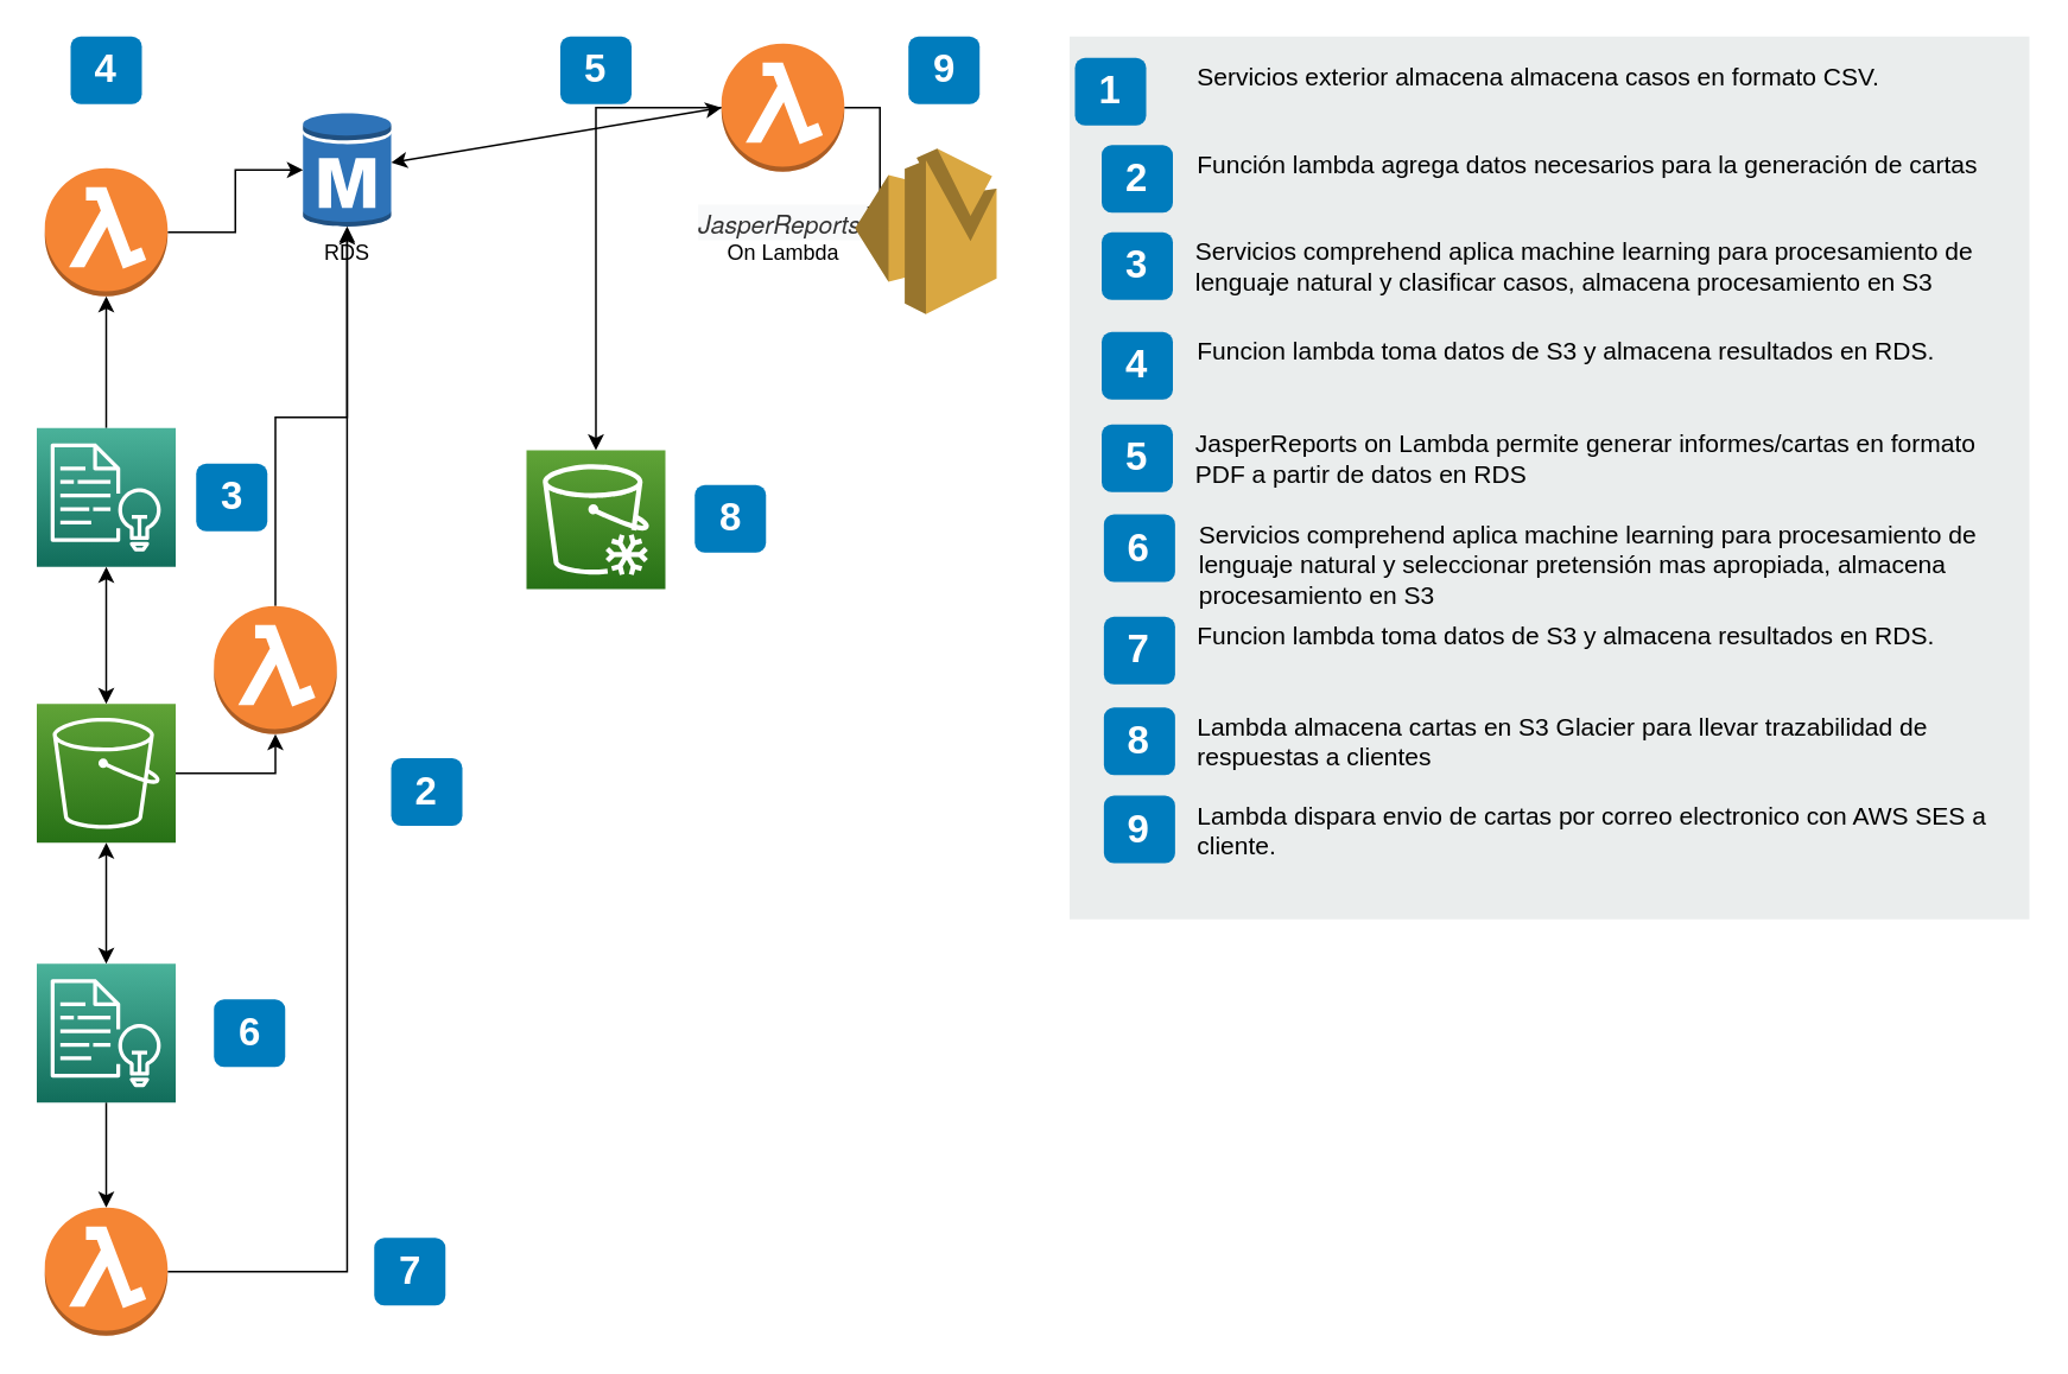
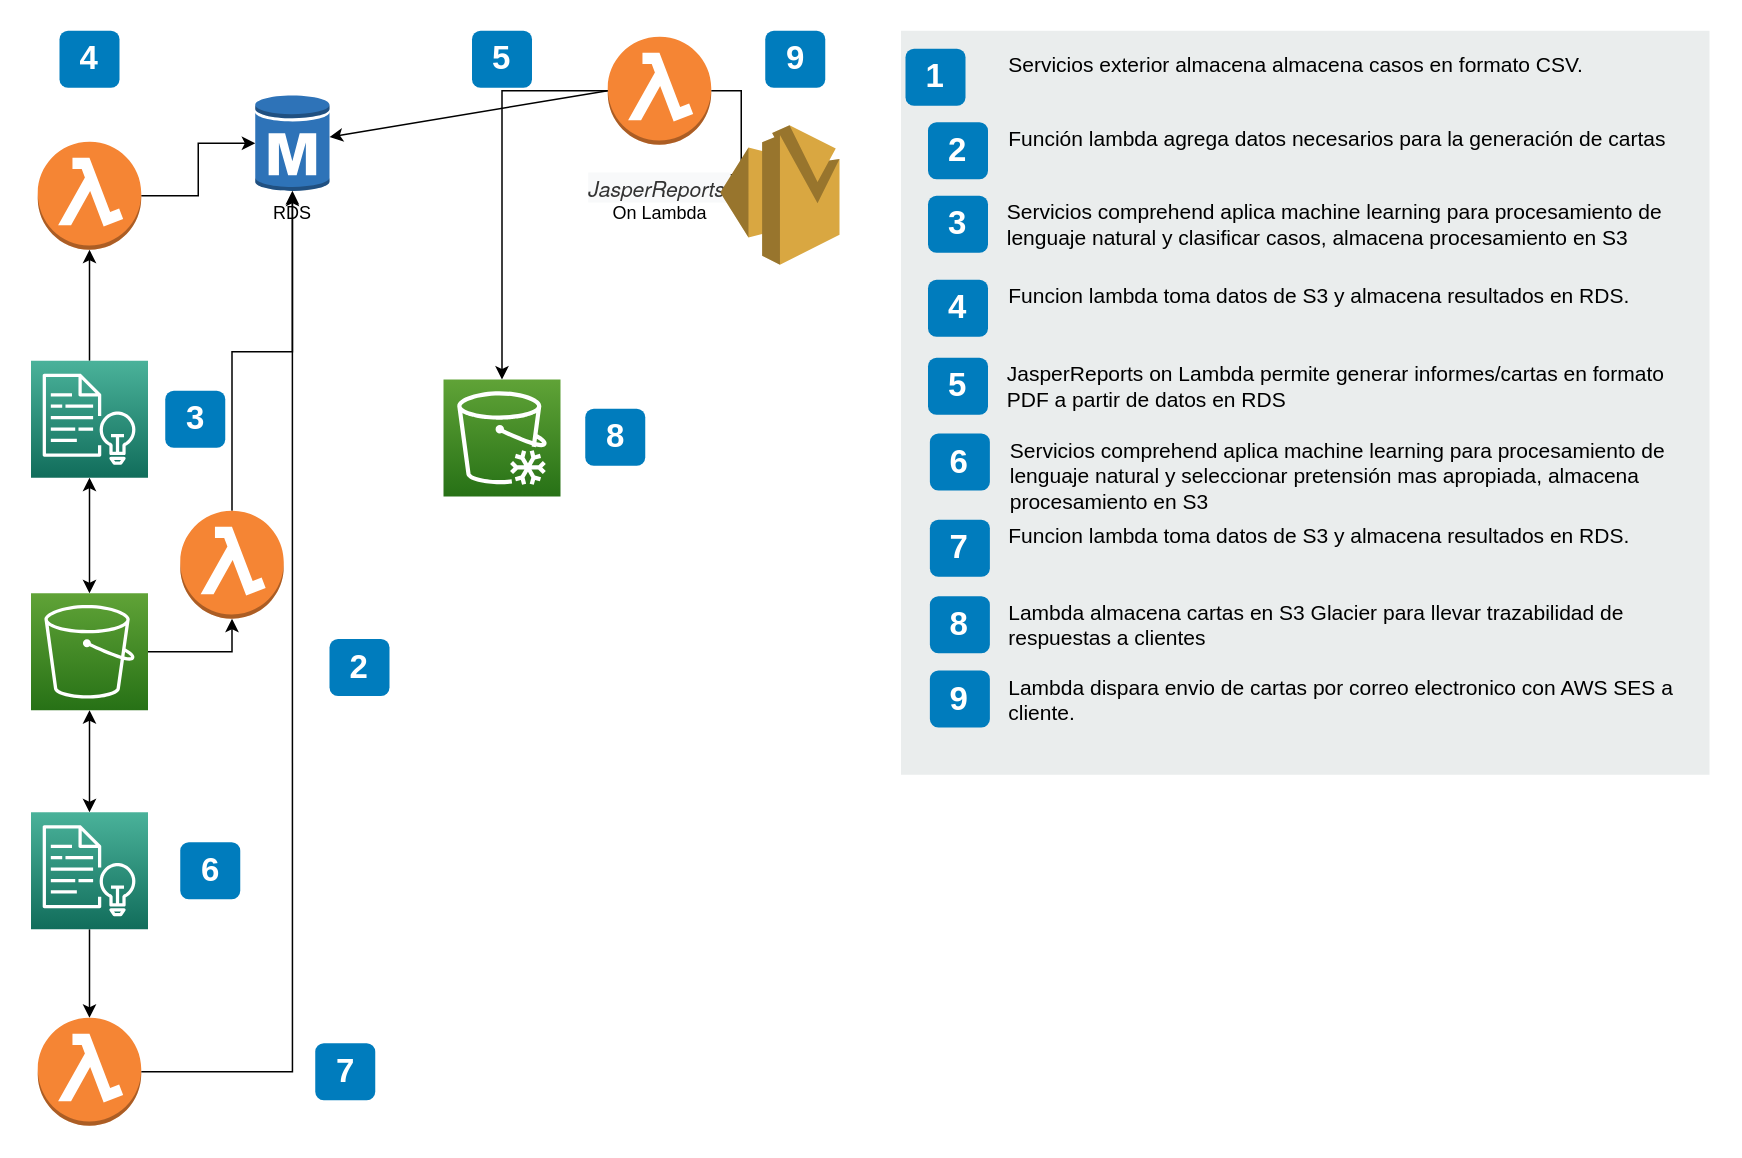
  <mxCell id="0" />
  <mxCell id="1" parent="0" />
  <mxCell id="2" value="" style="rounded=0;whiteSpace=wrap;html=1;fillColor=#EAEDED;fontSize=22;fontColor=#FFFFFF;strokeColor=none;labelBackgroundColor=none;" parent="1" vertex="1"><mxGeometry x="600" y="20" width="539" height="496" as="geometry" /></mxCell>
  <mxCell id="3" value="1" style="rounded=1;whiteSpace=wrap;html=1;fillColor=#007CBD;strokeColor=none;fontColor=#FFFFFF;fontStyle=1;fontSize=22;labelBackgroundColor=none;" parent="1" vertex="1"><mxGeometry x="603" y="32" width="40" height="38" as="geometry" /></mxCell>
  <mxCell id="4" value="3" style="rounded=1;whiteSpace=wrap;html=1;fillColor=#007CBD;strokeColor=none;fontColor=#FFFFFF;fontStyle=1;fontSize=22;labelBackgroundColor=none;" parent="1" vertex="1"><mxGeometry x="618" y="130" width="40" height="38" as="geometry" /></mxCell>
  <mxCell id="5" value="4" style="rounded=1;whiteSpace=wrap;html=1;fillColor=#007CBD;strokeColor=none;fontColor=#FFFFFF;fontStyle=1;fontSize=22;labelBackgroundColor=none;" parent="1" vertex="1"><mxGeometry x="618" y="186" width="40" height="38" as="geometry" /></mxCell>
  <mxCell id="6" value="5" style="rounded=1;whiteSpace=wrap;html=1;fillColor=#007CBD;strokeColor=none;fontColor=#FFFFFF;fontStyle=1;fontSize=22;labelBackgroundColor=none;" parent="1" vertex="1"><mxGeometry x="618" y="238" width="40" height="38" as="geometry" /></mxCell>
  <mxCell id="7" value="8" style="rounded=1;whiteSpace=wrap;html=1;fillColor=#007CBD;strokeColor=none;fontColor=#FFFFFF;fontStyle=1;fontSize=22;labelBackgroundColor=none;" parent="1" vertex="1"><mxGeometry x="619.25" y="397" width="40" height="38" as="geometry" /></mxCell>
  <mxCell id="8" value="9" style="rounded=1;whiteSpace=wrap;html=1;fillColor=#007CBD;strokeColor=none;fontColor=#FFFFFF;fontStyle=1;fontSize=22;labelBackgroundColor=none;" parent="1" vertex="1"><mxGeometry x="619.25" y="446.5" width="40" height="38" as="geometry" /></mxCell>
  <mxCell id="9" value="&lt;span&gt;Servicios exterior almacena almacena casos en formato CSV.&lt;/span&gt;" style="text;html=1;align=left;verticalAlign=top;spacingTop=-4;fontSize=14;labelBackgroundColor=none;whiteSpace=wrap;" parent="1" vertex="1"><mxGeometry x="669.5" y="31.5" width="449" height="118" as="geometry" /></mxCell>
  <mxCell id="10" value="Servicios comprehend aplica machine learning para procesamiento de lenguaje natural y clasificar casos, almacena procesamiento en S3&amp;nbsp;" style="text;html=1;align=left;verticalAlign=top;spacingTop=-4;fontSize=14;labelBackgroundColor=none;whiteSpace=wrap;" parent="1" vertex="1"><mxGeometry x="668.5" y="130" width="450" height="115" as="geometry" /></mxCell>
  <mxCell id="11" value="&lt;span&gt;Funcion lambda toma datos de S3 y almacena resultados en RDS.&lt;/span&gt;" style="text;html=1;align=left;verticalAlign=top;spacingTop=-4;fontSize=14;labelBackgroundColor=none;whiteSpace=wrap;" parent="1" vertex="1"><mxGeometry x="669.5" y="186" width="450" height="117" as="geometry" /></mxCell>
  <mxCell id="12" value="&lt;span&gt;JasperReports on Lambda permite generar informes/cartas en formato PDF a partir de datos en RDS&lt;/span&gt;" style="text;html=1;align=left;verticalAlign=top;spacingTop=-4;fontSize=14;labelBackgroundColor=none;whiteSpace=wrap;" parent="1" vertex="1"><mxGeometry x="668.5" y="238" width="450" height="121" as="geometry" /></mxCell>
  <mxCell id="13" value="&lt;span&gt;Lambda almacena cartas en S3 Glacier para llevar trazabilidad de respuestas a clientes&lt;/span&gt;" style="text;html=1;align=left;verticalAlign=top;spacingTop=-4;fontSize=14;labelBackgroundColor=none;whiteSpace=wrap;" parent="1" vertex="1"><mxGeometry x="669.75" y="397" width="449" height="114" as="geometry" /></mxCell>
  <mxCell id="14" value="&lt;span&gt;Lambda dispara envio de cartas por correo electronico con AWS SES a cliente.&lt;/span&gt;" style="text;html=1;align=left;verticalAlign=top;spacingTop=-4;fontSize=14;labelBackgroundColor=none;whiteSpace=wrap;" parent="1" vertex="1"><mxGeometry x="669.75" y="446.5" width="450" height="72.5" as="geometry" /></mxCell>
  <mxCell id="15" style="edgeStyle=orthogonalEdgeStyle;rounded=0;orthogonalLoop=1;jettySize=auto;html=1;entryX=0.5;entryY=1;entryDx=0;entryDy=0;entryPerimeter=0;" edge="1" parent="1" source="16" target="35"><mxGeometry relative="1" as="geometry" /></mxCell>
  <mxCell id="16" value="" style="sketch=0;points=[[0,0,0],[0.25,0,0],[0.5,0,0],[0.75,0,0],[1,0,0],[0,1,0],[0.25,1,0],[0.5,1,0],[0.75,1,0],[1,1,0],[0,0.25,0],[0,0.5,0],[0,0.75,0],[1,0.25,0],[1,0.5,0],[1,0.75,0]];outlineConnect=0;fontColor=#232F3E;gradientColor=#60A337;gradientDirection=north;fillColor=#277116;strokeColor=#ffffff;dashed=0;verticalLabelPosition=bottom;verticalAlign=top;align=center;html=1;fontSize=12;fontStyle=0;aspect=fixed;shape=mxgraph.aws4.resourceIcon;resIcon=mxgraph.aws4.s3;" vertex="1" parent="1"><mxGeometry x="20" y="395" width="78" height="78" as="geometry" /></mxCell>
  <mxCell id="17" value="" style="edgeStyle=orthogonalEdgeStyle;rounded=0;orthogonalLoop=1;jettySize=auto;html=1;" edge="1" parent="1" source="18" target="20"><mxGeometry relative="1" as="geometry" /></mxCell>
  <mxCell id="18" value="" style="sketch=0;points=[[0,0,0],[0.25,0,0],[0.5,0,0],[0.75,0,0],[1,0,0],[0,1,0],[0.25,1,0],[0.5,1,0],[0.75,1,0],[1,1,0],[0,0.25,0],[0,0.5,0],[0,0.75,0],[1,0.25,0],[1,0.5,0],[1,0.75,0]];outlineConnect=0;fontColor=#232F3E;gradientColor=#4AB29A;gradientDirection=north;fillColor=#116D5B;strokeColor=#ffffff;dashed=0;verticalLabelPosition=bottom;verticalAlign=top;align=center;html=1;fontSize=12;fontStyle=0;aspect=fixed;shape=mxgraph.aws4.resourceIcon;resIcon=mxgraph.aws4.comprehend;" vertex="1" parent="1"><mxGeometry x="20" y="240" width="78" height="78" as="geometry" /></mxCell>
  <mxCell id="19" value="" style="edgeStyle=orthogonalEdgeStyle;rounded=0;orthogonalLoop=1;jettySize=auto;html=1;" edge="1" parent="1" source="20" target="21"><mxGeometry relative="1" as="geometry" /></mxCell>
  <mxCell id="20" value="" style="outlineConnect=0;dashed=0;verticalLabelPosition=bottom;verticalAlign=top;align=center;html=1;shape=mxgraph.aws3.lambda_function;fillColor=#F58534;gradientColor=none;" vertex="1" parent="1"><mxGeometry x="24.5" y="94" width="69" height="72" as="geometry" /></mxCell>
  <mxCell id="21" value="RDS" style="outlineConnect=0;dashed=0;verticalLabelPosition=bottom;verticalAlign=top;align=center;html=1;shape=mxgraph.aws3.rds_db_instance;fillColor=#2E73B8;gradientColor=none;" vertex="1" parent="1"><mxGeometry x="169.5" y="62" width="49.5" height="66" as="geometry" /></mxCell>
  <mxCell id="22" value="" style="edgeStyle=orthogonalEdgeStyle;rounded=0;orthogonalLoop=1;jettySize=auto;html=1;" edge="1" parent="1" source="24" target="25"><mxGeometry relative="1" as="geometry" /></mxCell>
  <mxCell id="23" value="" style="edgeStyle=orthogonalEdgeStyle;rounded=0;orthogonalLoop=1;jettySize=auto;html=1;" edge="1" parent="1" source="24" target="26"><mxGeometry relative="1" as="geometry" /></mxCell>
  <mxCell id="24" value="&lt;br&gt;&lt;em style=&quot;font-variant-ligatures: normal; font-variant-caps: normal; font-weight: 400; letter-spacing: normal; orphans: 2; text-indent: 0px; text-transform: none; widows: 2; word-spacing: 0px; -webkit-text-stroke-width: 0px; background-color: rgb(248, 249, 250); text-decoration-thickness: initial; text-decoration-style: initial; text-decoration-color: initial; box-sizing: border-box; font-family: AmazonEmber, &amp;quot;Helvetica Neue&amp;quot;, Helvetica, Arial, sans-serif; color: rgb(51, 51, 51); font-size: 14px; text-align: start;&quot;&gt;JasperReports&amp;nbsp;&lt;/em&gt;&lt;br&gt;On Lambda" style="outlineConnect=0;dashed=0;verticalLabelPosition=bottom;verticalAlign=top;align=center;html=1;shape=mxgraph.aws3.lambda_function;fillColor=#F58534;gradientColor=none;" vertex="1" parent="1"><mxGeometry x="404.5" y="24" width="69" height="72" as="geometry" /></mxCell>
  <mxCell id="25" value="" style="outlineConnect=0;dashed=0;verticalLabelPosition=bottom;verticalAlign=top;align=center;html=1;shape=mxgraph.aws3.ses;fillColor=#D9A741;gradientColor=none;" vertex="1" parent="1"><mxGeometry x="479.5" y="83" width="79.5" height="93" as="geometry" /></mxCell>
  <mxCell id="26" value="" style="sketch=0;points=[[0,0,0],[0.25,0,0],[0.5,0,0],[0.75,0,0],[1,0,0],[0,1,0],[0.25,1,0],[0.5,1,0],[0.75,1,0],[1,1,0],[0,0.25,0],[0,0.5,0],[0,0.75,0],[1,0.25,0],[1,0.5,0],[1,0.75,0]];outlineConnect=0;fontColor=#232F3E;gradientColor=#60A337;gradientDirection=north;fillColor=#277116;strokeColor=#ffffff;dashed=0;verticalLabelPosition=bottom;verticalAlign=top;align=center;html=1;fontSize=12;fontStyle=0;aspect=fixed;shape=mxgraph.aws4.resourceIcon;resIcon=mxgraph.aws4.glacier;" vertex="1" parent="1"><mxGeometry x="295" y="252.5" width="78" height="78" as="geometry" /></mxCell>
  <mxCell id="27" value="4" style="rounded=1;whiteSpace=wrap;html=1;fillColor=#007CBD;strokeColor=none;fontColor=#FFFFFF;fontStyle=1;fontSize=22;labelBackgroundColor=none;" vertex="1" parent="1"><mxGeometry x="39" y="20" width="40" height="38" as="geometry" /></mxCell>
  <mxCell id="28" value="3" style="rounded=1;whiteSpace=wrap;html=1;fillColor=#007CBD;strokeColor=none;fontColor=#FFFFFF;fontStyle=1;fontSize=22;labelBackgroundColor=none;" vertex="1" parent="1"><mxGeometry x="109.5" y="260" width="40" height="38" as="geometry" /></mxCell>
  <mxCell id="29" value="5" style="rounded=1;whiteSpace=wrap;html=1;fillColor=#007CBD;strokeColor=none;fontColor=#FFFFFF;fontStyle=1;fontSize=22;labelBackgroundColor=none;" vertex="1" parent="1"><mxGeometry x="314" y="20" width="40" height="38" as="geometry" /></mxCell>
  <mxCell id="30" value="6" style="rounded=1;whiteSpace=wrap;html=1;fillColor=#007CBD;strokeColor=none;fontColor=#FFFFFF;fontStyle=1;fontSize=22;labelBackgroundColor=none;" vertex="1" parent="1"><mxGeometry x="119.5" y="561" width="40" height="38" as="geometry" /></mxCell>
  <mxCell id="31" value="7" style="rounded=1;whiteSpace=wrap;html=1;fillColor=#007CBD;strokeColor=none;fontColor=#FFFFFF;fontStyle=1;fontSize=22;labelBackgroundColor=none;" vertex="1" parent="1"><mxGeometry x="209.5" y="695" width="40" height="38" as="geometry" /></mxCell>
  <mxCell id="32" value="" style="endArrow=classic;startArrow=classic;html=1;rounded=0;entryX=0.5;entryY=1;entryDx=0;entryDy=0;entryPerimeter=0;exitX=0.5;exitY=0;exitDx=0;exitDy=0;exitPerimeter=0;" edge="1" parent="1" source="16" target="18"><mxGeometry width="50" height="50" relative="1" as="geometry"><mxPoint x="-200.5" y="130" as="sourcePoint" /><mxPoint x="-140.5" y="110" as="targetPoint" /></mxGeometry></mxCell>
- <mxCell id="33" value="" style="endArrow=classic;startArrow=classic;html=1;rounded=0;entryX=0;entryY=0.5;entryDx=0;entryDy=0;entryPerimeter=0;" edge="1" parent="1" source="21" target="24"><mxGeometry width="50" height="50" relative="1" as="geometry"><mxPoint x="239.5" y="160" as="sourcePoint" /><mxPoint x="289.5" y="110" as="targetPoint" /></mxGeometry></mxCell>
+ <mxCell id="33" value="" style="endArrow=none;startArrow=classic;html=1;rounded=0;entryX=0;entryY=0.5;entryDx=0;entryDy=0;entryPerimeter=0;" edge="1" parent="1" source="21" target="24"><mxGeometry width="50" height="50" relative="1" as="geometry"><mxPoint x="239.5" y="160" as="sourcePoint" /><mxPoint x="289.5" y="110" as="targetPoint" /></mxGeometry></mxCell>
  <mxCell id="34" value="" style="edgeStyle=orthogonalEdgeStyle;rounded=0;orthogonalLoop=1;jettySize=auto;html=1;" edge="1" parent="1" source="35" target="21"><mxGeometry relative="1" as="geometry"><mxPoint x="163.5" y="210" as="targetPoint" /></mxGeometry></mxCell>
  <mxCell id="35" value="" style="outlineConnect=0;dashed=0;verticalLabelPosition=bottom;verticalAlign=top;align=center;html=1;shape=mxgraph.aws3.lambda_function;fillColor=#F58534;gradientColor=none;" vertex="1" parent="1"><mxGeometry x="119.5" y="340" width="69" height="72" as="geometry" /></mxCell>
  <mxCell id="36" value="2" style="rounded=1;whiteSpace=wrap;html=1;fillColor=#007CBD;strokeColor=none;fontColor=#FFFFFF;fontStyle=1;fontSize=22;labelBackgroundColor=none;" vertex="1" parent="1"><mxGeometry x="618" y="81" width="40" height="38" as="geometry" /></mxCell>
  <mxCell id="37" value="Función lambda agrega datos necesarios para la generación de cartas" style="text;html=1;align=left;verticalAlign=top;spacingTop=-4;fontSize=14;labelBackgroundColor=none;whiteSpace=wrap;" vertex="1" parent="1"><mxGeometry x="669.5" y="81" width="450" height="49.5" as="geometry" /></mxCell>
  <mxCell id="38" value="2" style="rounded=1;whiteSpace=wrap;html=1;fillColor=#007CBD;strokeColor=none;fontColor=#FFFFFF;fontStyle=1;fontSize=22;labelBackgroundColor=none;" vertex="1" parent="1"><mxGeometry x="219" y="425.5" width="40" height="38" as="geometry" /></mxCell>
  <mxCell id="39" value="" style="edgeStyle=orthogonalEdgeStyle;rounded=0;orthogonalLoop=1;jettySize=auto;html=1;" edge="1" parent="1" source="40" target="42"><mxGeometry relative="1" as="geometry" /></mxCell>
  <mxCell id="40" value="" style="sketch=0;points=[[0,0,0],[0.25,0,0],[0.5,0,0],[0.75,0,0],[1,0,0],[0,1,0],[0.25,1,0],[0.5,1,0],[0.75,1,0],[1,1,0],[0,0.25,0],[0,0.5,0],[0,0.75,0],[1,0.25,0],[1,0.5,0],[1,0.75,0]];outlineConnect=0;fontColor=#232F3E;gradientColor=#4AB29A;gradientDirection=north;fillColor=#116D5B;strokeColor=#ffffff;dashed=0;verticalLabelPosition=bottom;verticalAlign=top;align=center;html=1;fontSize=12;fontStyle=0;aspect=fixed;shape=mxgraph.aws4.resourceIcon;resIcon=mxgraph.aws4.comprehend;" vertex="1" parent="1"><mxGeometry x="20" y="541" width="78" height="78" as="geometry" /></mxCell>
  <mxCell id="41" style="edgeStyle=orthogonalEdgeStyle;rounded=0;orthogonalLoop=1;jettySize=auto;html=1;entryX=0.5;entryY=0.98;entryDx=0;entryDy=0;entryPerimeter=0;" edge="1" parent="1" source="42" target="21"><mxGeometry relative="1" as="geometry" /></mxCell>
  <mxCell id="42" value="" style="outlineConnect=0;dashed=0;verticalLabelPosition=bottom;verticalAlign=top;align=center;html=1;shape=mxgraph.aws3.lambda_function;fillColor=#F58534;gradientColor=none;" vertex="1" parent="1"><mxGeometry x="24.5" y="678" width="69" height="72" as="geometry" /></mxCell>
  <mxCell id="43" value="6" style="rounded=1;whiteSpace=wrap;html=1;fillColor=#007CBD;strokeColor=none;fontColor=#FFFFFF;fontStyle=1;fontSize=22;labelBackgroundColor=none;" vertex="1" parent="1"><mxGeometry x="619.25" y="288.5" width="40" height="38" as="geometry" /></mxCell>
  <mxCell id="44" value="7" style="rounded=1;whiteSpace=wrap;html=1;fillColor=#007CBD;strokeColor=none;fontColor=#FFFFFF;fontStyle=1;fontSize=22;labelBackgroundColor=none;" vertex="1" parent="1"><mxGeometry x="619.25" y="346" width="40" height="38" as="geometry" /></mxCell>
  <mxCell id="45" value="Servicios comprehend aplica machine learning para procesamiento de lenguaje natural y seleccionar pretensión mas apropiada, almacena procesamiento en S3&amp;nbsp;" style="text;html=1;align=left;verticalAlign=top;spacingTop=-4;fontSize=14;labelBackgroundColor=none;whiteSpace=wrap;" vertex="1" parent="1"><mxGeometry x="670.75" y="288.5" width="449" height="114" as="geometry" /></mxCell>
  <mxCell id="46" value="Funcion lambda toma datos de S3 y almacena resultados en RDS." style="text;html=1;align=left;verticalAlign=top;spacingTop=-4;fontSize=14;labelBackgroundColor=none;whiteSpace=wrap;" vertex="1" parent="1"><mxGeometry x="669.75" y="346" width="450" height="72.5" as="geometry" /></mxCell>
  <mxCell id="47" value="8" style="rounded=1;whiteSpace=wrap;html=1;fillColor=#007CBD;strokeColor=none;fontColor=#FFFFFF;fontStyle=1;fontSize=22;labelBackgroundColor=none;" vertex="1" parent="1"><mxGeometry x="389.5" y="272" width="40" height="38" as="geometry" /></mxCell>
  <mxCell id="48" value="9" style="rounded=1;whiteSpace=wrap;html=1;fillColor=#007CBD;strokeColor=none;fontColor=#FFFFFF;fontStyle=1;fontSize=22;labelBackgroundColor=none;" vertex="1" parent="1"><mxGeometry x="509.5" y="20" width="40" height="38" as="geometry" /></mxCell>
  <mxCell id="49" value="" style="endArrow=classic;startArrow=classic;html=1;rounded=0;entryX=0.5;entryY=1;entryDx=0;entryDy=0;entryPerimeter=0;" edge="1" parent="1" source="40" target="16"><mxGeometry width="50" height="50" relative="1" as="geometry"><mxPoint x="59.5" y="540" as="sourcePoint" /><mxPoint x="58.41" y="490" as="targetPoint" /></mxGeometry></mxCell>
